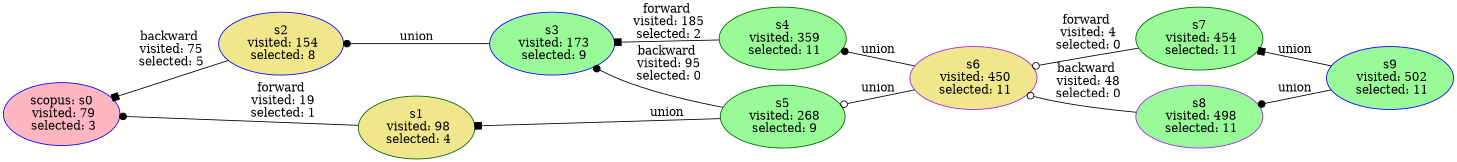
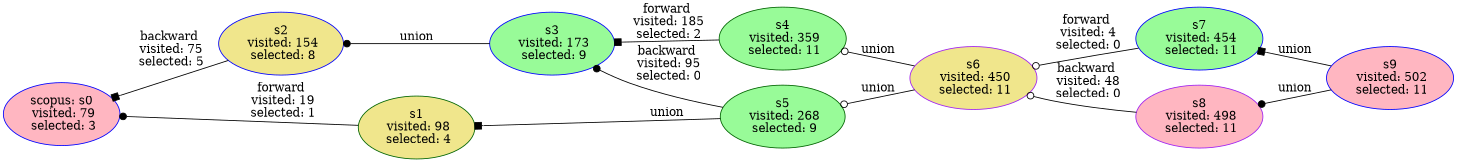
  digraph {
    rankdir=RL
    node [color=blue fillcolor=palegreen style=filled]
    edge [arrowhead=dot]
-   n1 [label="s9\n visited: 502\n selected: 11"]
-   n2 [color=darkgreen label="s7\n visited: 454\n selected: 11"]
-   n3 [color=purple label="s8\n visited: 498\n selected: 11"]
+   n1 [fillcolor=lightpink label="s9\n visited: 502\n selected: 11"]
+   n2 [label="s7\n visited: 454\n selected: 11"]
+   n3 [color=purple fillcolor=lightpink label="s8\n visited: 498\n selected: 11"]
    n4 [color=purple fillcolor=khaki label="s6\n visited: 450\n selected: 11"]
    n5 [color=darkgreen label="s4\n visited: 359\n selected: 11"]
    n6 [color=darkgreen label="s5\n visited: 268\n selected: 9"]
    n7 [label="s3\n visited: 173\n selected: 9"]
    n8 [color=darkgreen fillcolor=khaki label="s1\n visited: 98\n selected: 4"]
    n9 [fillcolor=khaki label="s2\n visited: 154\n selected: 8"]
    n10 [fillcolor=lightpink label="scopus: s0\n visited: 79\n selected: 3"]
    n1 -> n2 [arrowhead=box label=union]
    n1 -> n3 [label=union]
    n2 -> n4 [arrowhead=odot label="forward\n visited: 4\n selected: 0"]
    n3 -> n4 [arrowhead=odot label="backward\n visited: 48\n selected: 0"]
-   n4 -> n5 [label=union]
+   n4 -> n5 [arrowhead=odot label=union]
    n4 -> n6 [arrowhead=odot label=union]
    n5 -> n7 [arrowhead=box label="forward\n visited: 185\n selected: 2"]
    n6 -> n7 [label="backward\n visited: 95\n selected: 0"]
    n6 -> n8 [arrowhead=box label=union]
    n7 -> n9 [label=union]
    n8 -> n10 [headport=s0 label="forward\n visited: 19\n selected: 1"]
    n9 -> n10 [arrowhead=box headport=s0 label="backward\n visited: 75\n selected: 5"]
  }
